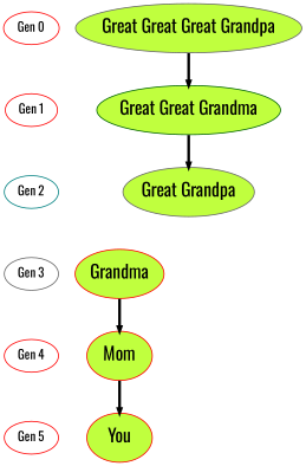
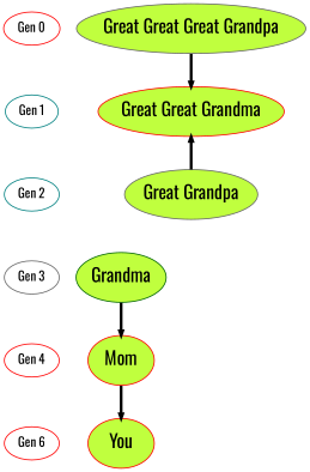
  digraph {
    fontname=Oswald
    node [color=red fontname=Oswald]
    edge [fontname=Oswald style=invis]
    "Gen 0"
    n2 [color=gray40 fillcolor=olivedrab1 fontsize=20 height=0.75 label="Great Great Great Grandpa" penwidth=1 shape=oval style=filled width=1.0]
-   "Gen 1"
-   n4 [color=darkgreen fillcolor=olivedrab1 fontsize=20 height=0.75 label="Great Great Grandma" penwidth=1 shape=oval style=filled width=1.0]
+   "Gen 1" [color=teal]
+   n4 [fillcolor=olivedrab1 fontsize=20 height=0.75 label="Great Great Grandma" penwidth=1 shape=oval style=filled width=1.0]
    "Gen 2" [color=teal]
    n6 [color=gray40 fillcolor=olivedrab1 fontsize=20 height=0.75 label="Great Grandpa" penwidth=1 shape=oval style=filled width=1.0]
    "Gen 3" [color=gray40]
-   n8 [fillcolor=olivedrab1 fontsize=20 height=0.75 label=Grandma penwidth=1 shape=oval style=filled width=1.0]
+   n8 [color=darkgreen fillcolor=olivedrab1 fontsize=20 height=0.75 label=Grandma penwidth=1 shape=oval style=filled width=1.0]
    "Gen 4"
    n10 [fillcolor=olivedrab1 fontsize=20 height=0.75 label=Mom penwidth=1 shape=oval style=filled width=1.0]
-   "Gen 5"
+   "Gen 5" [label="Gen 6"]
    n12 [fillcolor=olivedrab1 fontsize=20 height=0.75 label=You penwidth=1 shape=oval style=filled width=1.0]
    subgraph sub_1 {
      rank=same
      "Gen 0"
      n2
    }
    subgraph sub_2 {
      rank=same
      "Gen 1"
      n4
    }
    subgraph sub_3 {
      rank=same
      "Gen 2"
      n6
    }
    subgraph sub_4 {
      rank=same
      "Gen 3"
      n8
    }
    subgraph sub_5 {
      rank=same
      "Gen 4"
      n10
    }
    subgraph sub_6 {
      rank=same
      "Gen 5"
      n12
    }
    "Gen 0" -> "Gen 1"
    n2 -> n4 [arrowsize=0.5 color="#000000" penwidth=3.0 style=solid]
    "Gen 1" -> "Gen 2"
-   n4 -> n6 [arrowsize=0.5 color="#000000" penwidth=3.0 style=solid]
+   n6 -> n4 [arrowsize=0.5 color="#000000" penwidth=3.0 style=solid]
    "Gen 2" -> "Gen 3"
    "Gen 3" -> "Gen 4"
    n8 -> n10 [arrowsize=0.5 color="#000000" penwidth=3.0 style=solid]
    "Gen 4" -> "Gen 5"
    n10 -> n12 [arrowsize=0.5 color="#000000" penwidth=3.0 style=solid]
  }
